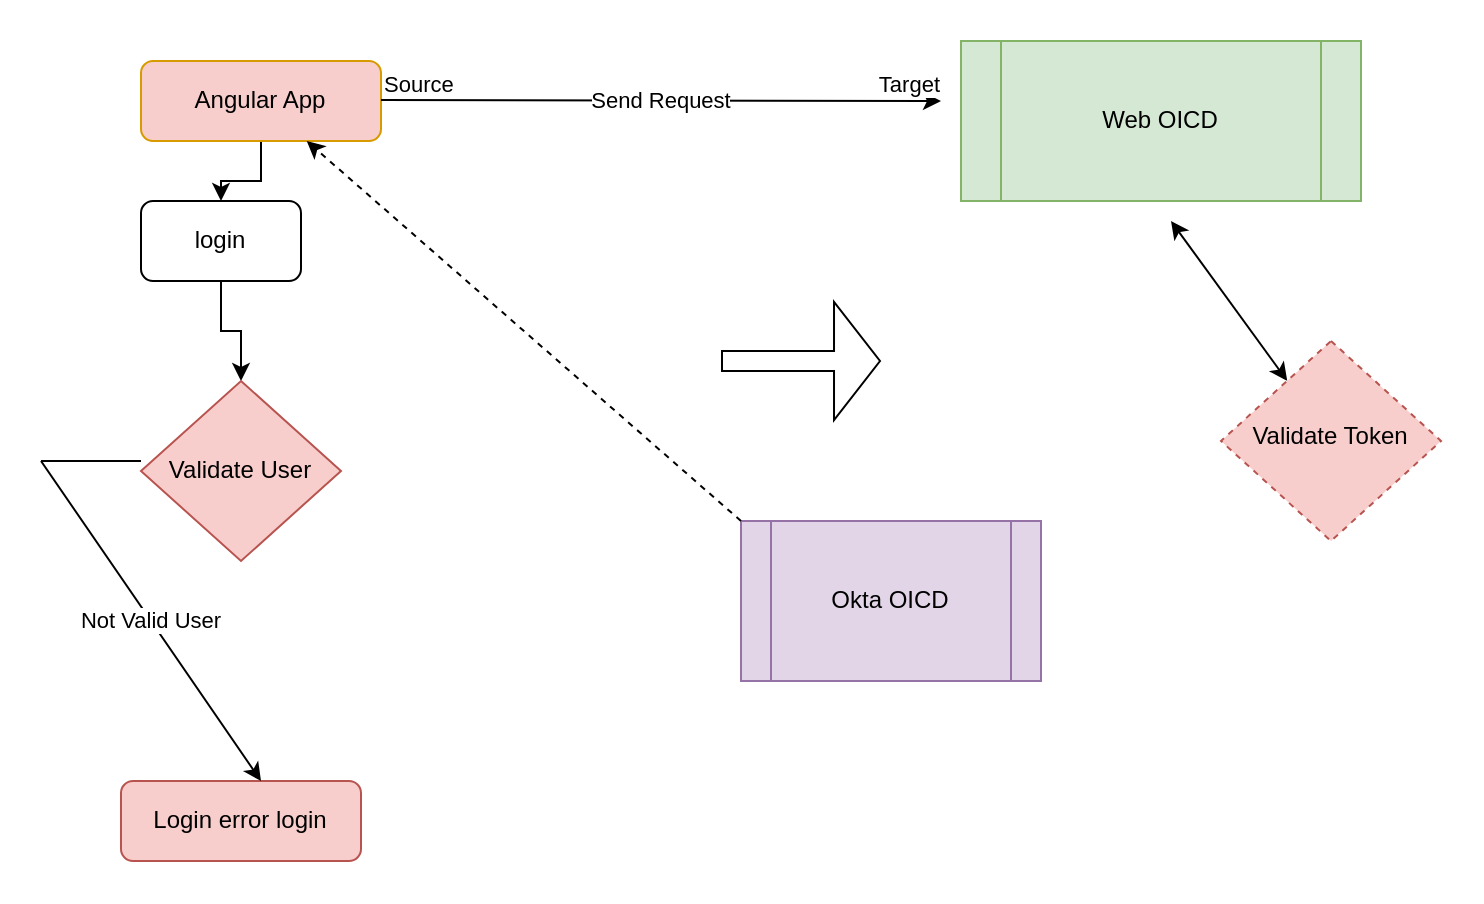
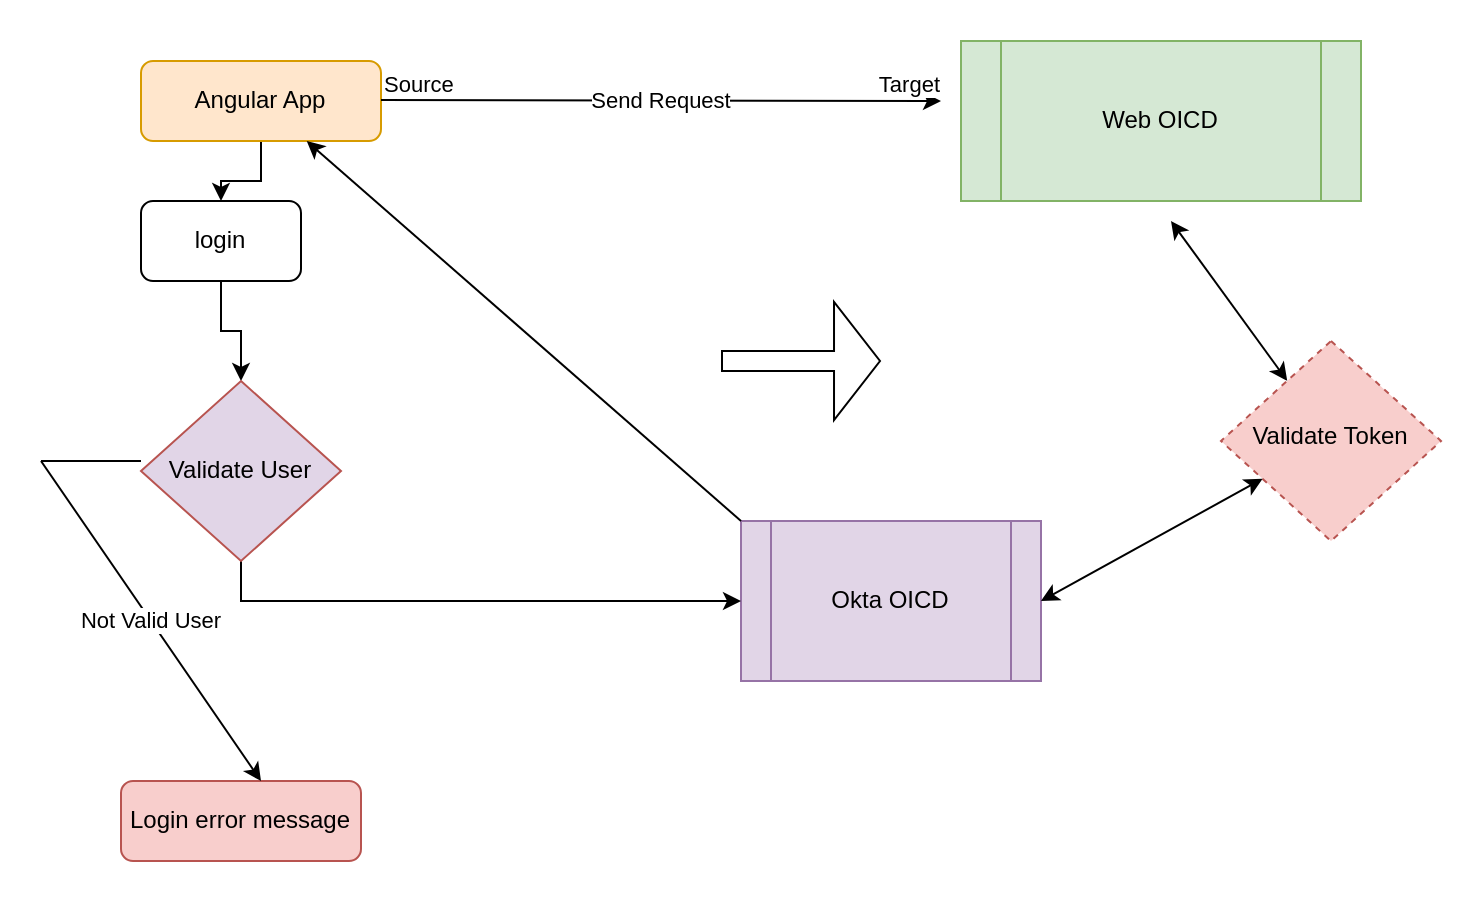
  <mxCell id="0" />
  <mxCell id="1" parent="0" />
  <mxCell id="2" value="" style="edgeStyle=orthogonalEdgeStyle;rounded=0;orthogonalLoop=1;jettySize=auto;html=1;" edge="1" parent="1" source="3" target="11"><mxGeometry relative="1" as="geometry" /></mxCell>
- <mxCell id="3" value="Angular App&lt;br&gt;" style="rounded=1;whiteSpace=wrap;html=1;fontSize=12;glass=0;strokeWidth=1;shadow=0;fillColor=#f8cecc;strokeColor=#d79b00;" parent="1" vertex="1"><mxGeometry x="70" y="30" width="120" height="40" as="geometry" /></mxCell>
+ <mxCell id="3" value="Angular App&lt;br&gt;" style="rounded=1;whiteSpace=wrap;html=1;fontSize=12;glass=0;strokeWidth=1;shadow=0;fillColor=#ffe6cc;strokeColor=#d79b00;" parent="1" vertex="1"><mxGeometry x="70" y="30" width="120" height="40" as="geometry" /></mxCell>
  <mxCell id="4" value="Validate Token" style="rhombus;whiteSpace=wrap;html=1;shadow=0;fontFamily=Helvetica;fontSize=12;align=center;strokeWidth=1;spacing=6;spacingTop=-4;fillColor=#f8cecc;strokeColor=#b85450;dashed=1;" parent="1" vertex="1"><mxGeometry x="610" y="170" width="110" height="100" as="geometry" /></mxCell>
- <mxCell id="5" value="Login error login" style="rounded=1;whiteSpace=wrap;html=1;fontSize=12;glass=0;strokeWidth=1;shadow=0;fillColor=#f8cecc;strokeColor=#b85450;" parent="1" vertex="1"><mxGeometry x="60" y="390" width="120" height="40" as="geometry" /></mxCell>
+ <mxCell id="5" value="Login error message" style="rounded=1;whiteSpace=wrap;html=1;fontSize=12;glass=0;strokeWidth=1;shadow=0;fillColor=#f8cecc;strokeColor=#b85450;" parent="1" vertex="1"><mxGeometry x="60" y="390" width="120" height="40" as="geometry" /></mxCell>
  <mxCell id="6" value="Web OICD" style="shape=process;whiteSpace=wrap;html=1;backgroundOutline=1;fillColor=#d5e8d4;strokeColor=#82b366;" vertex="1" parent="1"><mxGeometry x="480" y="20" width="200" height="80" as="geometry" /></mxCell>
  <mxCell id="7" value="Okta OICD" style="shape=process;whiteSpace=wrap;html=1;backgroundOutline=1;fillColor=#e1d5e7;strokeColor=#9673a6;" vertex="1" parent="1"><mxGeometry x="370" y="260" width="150" height="80" as="geometry" /></mxCell>
+ <mxCell id="8" value="" style="endArrow=classic;startArrow=classic;html=1;rounded=0;exitX=1;exitY=0.5;exitDx=0;exitDy=0;" edge="1" parent="1" source="7" target="4"><mxGeometry width="50" height="50" relative="1" as="geometry"><mxPoint x="424" y="335" as="sourcePoint" /><mxPoint x="474" y="285" as="targetPoint" /></mxGeometry></mxCell>
  <mxCell id="9" value="" style="endArrow=classic;startArrow=classic;html=1;rounded=0;" edge="1" parent="1" source="4"><mxGeometry width="50" height="50" relative="1" as="geometry"><mxPoint x="490" y="214" as="sourcePoint" /><mxPoint x="585" y="110" as="targetPoint" /></mxGeometry></mxCell>
  <mxCell id="10" value="" style="edgeStyle=orthogonalEdgeStyle;rounded=0;orthogonalLoop=1;jettySize=auto;html=1;" edge="1" parent="1" source="11" target="13"><mxGeometry relative="1" as="geometry" /></mxCell>
  <mxCell id="11" value="login" style="rounded=1;whiteSpace=wrap;html=1;" vertex="1" parent="1"><mxGeometry x="70" y="100" width="80" height="40" as="geometry" /></mxCell>
- <mxCell id="13" value="Validate User" style="rhombus;whiteSpace=wrap;html=1;fillColor=#f8cecc;strokeColor=#b85450;" vertex="1" parent="1"><mxGeometry x="70" y="190" width="100" height="90" as="geometry" /></mxCell>
+ <mxCell id="12" value="" style="edgeStyle=orthogonalEdgeStyle;rounded=0;orthogonalLoop=1;jettySize=auto;html=1;exitX=0.5;exitY=1;exitDx=0;exitDy=0;entryX=0;entryY=0.5;entryDx=0;entryDy=0;" edge="1" parent="1" source="13" target="7"><mxGeometry relative="1" as="geometry" /></mxCell>
+ <mxCell id="13" value="Validate User" style="rhombus;whiteSpace=wrap;html=1;fillColor=#e1d5e7;strokeColor=#b85450;" vertex="1" parent="1"><mxGeometry x="70" y="190" width="100" height="90" as="geometry" /></mxCell>
  <mxCell id="14" value="" style="endArrow=classic;html=1;rounded=0;" edge="1" parent="1"><mxGeometry relative="1" as="geometry"><mxPoint x="190" y="49.5" as="sourcePoint" /><mxPoint x="470" y="50" as="targetPoint" /></mxGeometry></mxCell>
  <mxCell id="15" value="Send Request" style="edgeLabel;resizable=0;html=1;align=center;verticalAlign=middle;" connectable="0" vertex="1" parent="14"><mxGeometry relative="1" as="geometry" /></mxCell>
  <mxCell id="16" value="Source" style="edgeLabel;resizable=0;html=1;align=left;verticalAlign=bottom;" connectable="0" vertex="1" parent="14"><mxGeometry x="-1" relative="1" as="geometry" /></mxCell>
  <mxCell id="17" value="Target" style="edgeLabel;resizable=0;html=1;align=right;verticalAlign=bottom;" connectable="0" vertex="1" parent="14"><mxGeometry x="1" relative="1" as="geometry" /></mxCell>
  <mxCell id="18" value="" style="endArrow=classic;html=1;rounded=0;" edge="1" parent="1"><mxGeometry relative="1" as="geometry"><mxPoint x="20" y="230" as="sourcePoint" /><mxPoint x="130" y="390" as="targetPoint" /></mxGeometry></mxCell>
  <mxCell id="19" value="Not Valid User" style="edgeLabel;resizable=0;html=1;align=center;verticalAlign=middle;" connectable="0" vertex="1" parent="18"><mxGeometry relative="1" as="geometry" /></mxCell>
  <mxCell id="20" value="" style="endArrow=none;html=1;rounded=0;" edge="1" parent="1"><mxGeometry width="50" height="50" relative="1" as="geometry"><mxPoint x="20" y="230" as="sourcePoint" /><mxPoint x="70" y="230" as="targetPoint" /></mxGeometry></mxCell>
- <mxCell id="21" value="" style="endArrow=classic;html=1;rounded=0;exitX=0;exitY=0;exitDx=0;exitDy=0;dashed=1;" edge="1" parent="1" source="7" target="3"><mxGeometry width="50" height="50" relative="1" as="geometry"><mxPoint x="400" y="210" as="sourcePoint" /><mxPoint x="450" y="160" as="targetPoint" /></mxGeometry></mxCell>
+ <mxCell id="21" value="" style="endArrow=classic;html=1;rounded=0;exitX=0;exitY=0;exitDx=0;exitDy=0;" edge="1" parent="1" source="7" target="3"><mxGeometry width="50" height="50" relative="1" as="geometry"><mxPoint x="400" y="210" as="sourcePoint" /><mxPoint x="450" y="160" as="targetPoint" /></mxGeometry></mxCell>
  <mxCell id="22" value="" style="shape=flexArrow;endArrow=classic;html=1;rounded=0;endWidth=48;endSize=7.33;" edge="1" parent="1"><mxGeometry width="50" height="50" relative="1" as="geometry"><mxPoint x="360" y="180" as="sourcePoint" /><mxPoint x="440" y="180" as="targetPoint" /></mxGeometry></mxCell>
